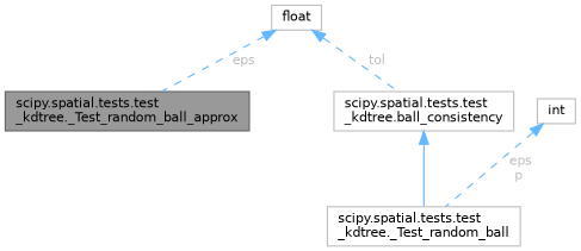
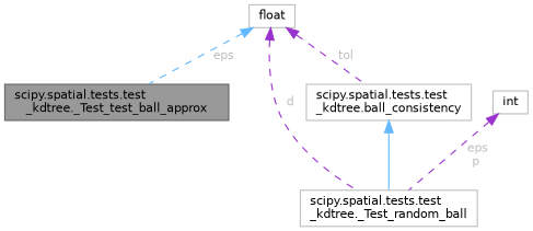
  digraph {
    node [color=grey75 fillcolor=white fontname=Helvetica fontsize=10 shape=box style=filled]
    edge [color=darkorchid3 dir=back fontname=Helvetica fontsize=10 labelfontname=Helvetica labelfontsize=10 style=dashed fontcolor=grey]
-   n1 [color=gray40 fillcolor=grey60 fontcolor=black height=0.2 label="scipy.spatial.tests.test\l_kdtree._Test_random_ball_approx" width=0.4]
+   n1 [color=gray40 fillcolor=grey60 fontcolor=black height=0.2 label="scipy.spatial.tests.test\l_kdtree._Test_test_ball_approx" width=0.4]
    n2 [height=0.2 label="scipy.spatial.tests.test\l_kdtree._Test_random_ball" width=0.4]
    n3 [height=0.2 label="scipy.spatial.tests.test\l_kdtree.ball_consistency" width=0.4]
    n4 [height=0.2 label=float width=0.4]
    n5 [height=0.2 label=int width=0.4]
    n3 -> n2 [color=steelblue1 style=solid fontcolor=""]
    n4 -> n1 [color=steelblue1 label=" eps"]
-   n4 -> n3 [color=steelblue1 label=" tol"]
-   n5 -> n2 [color=steelblue1 label=" eps\np"]
+   n4 -> n2 [label=" d"]
+   n4 -> n3 [label=" tol"]
+   n5 -> n2 [label=" eps\np"]
  }
